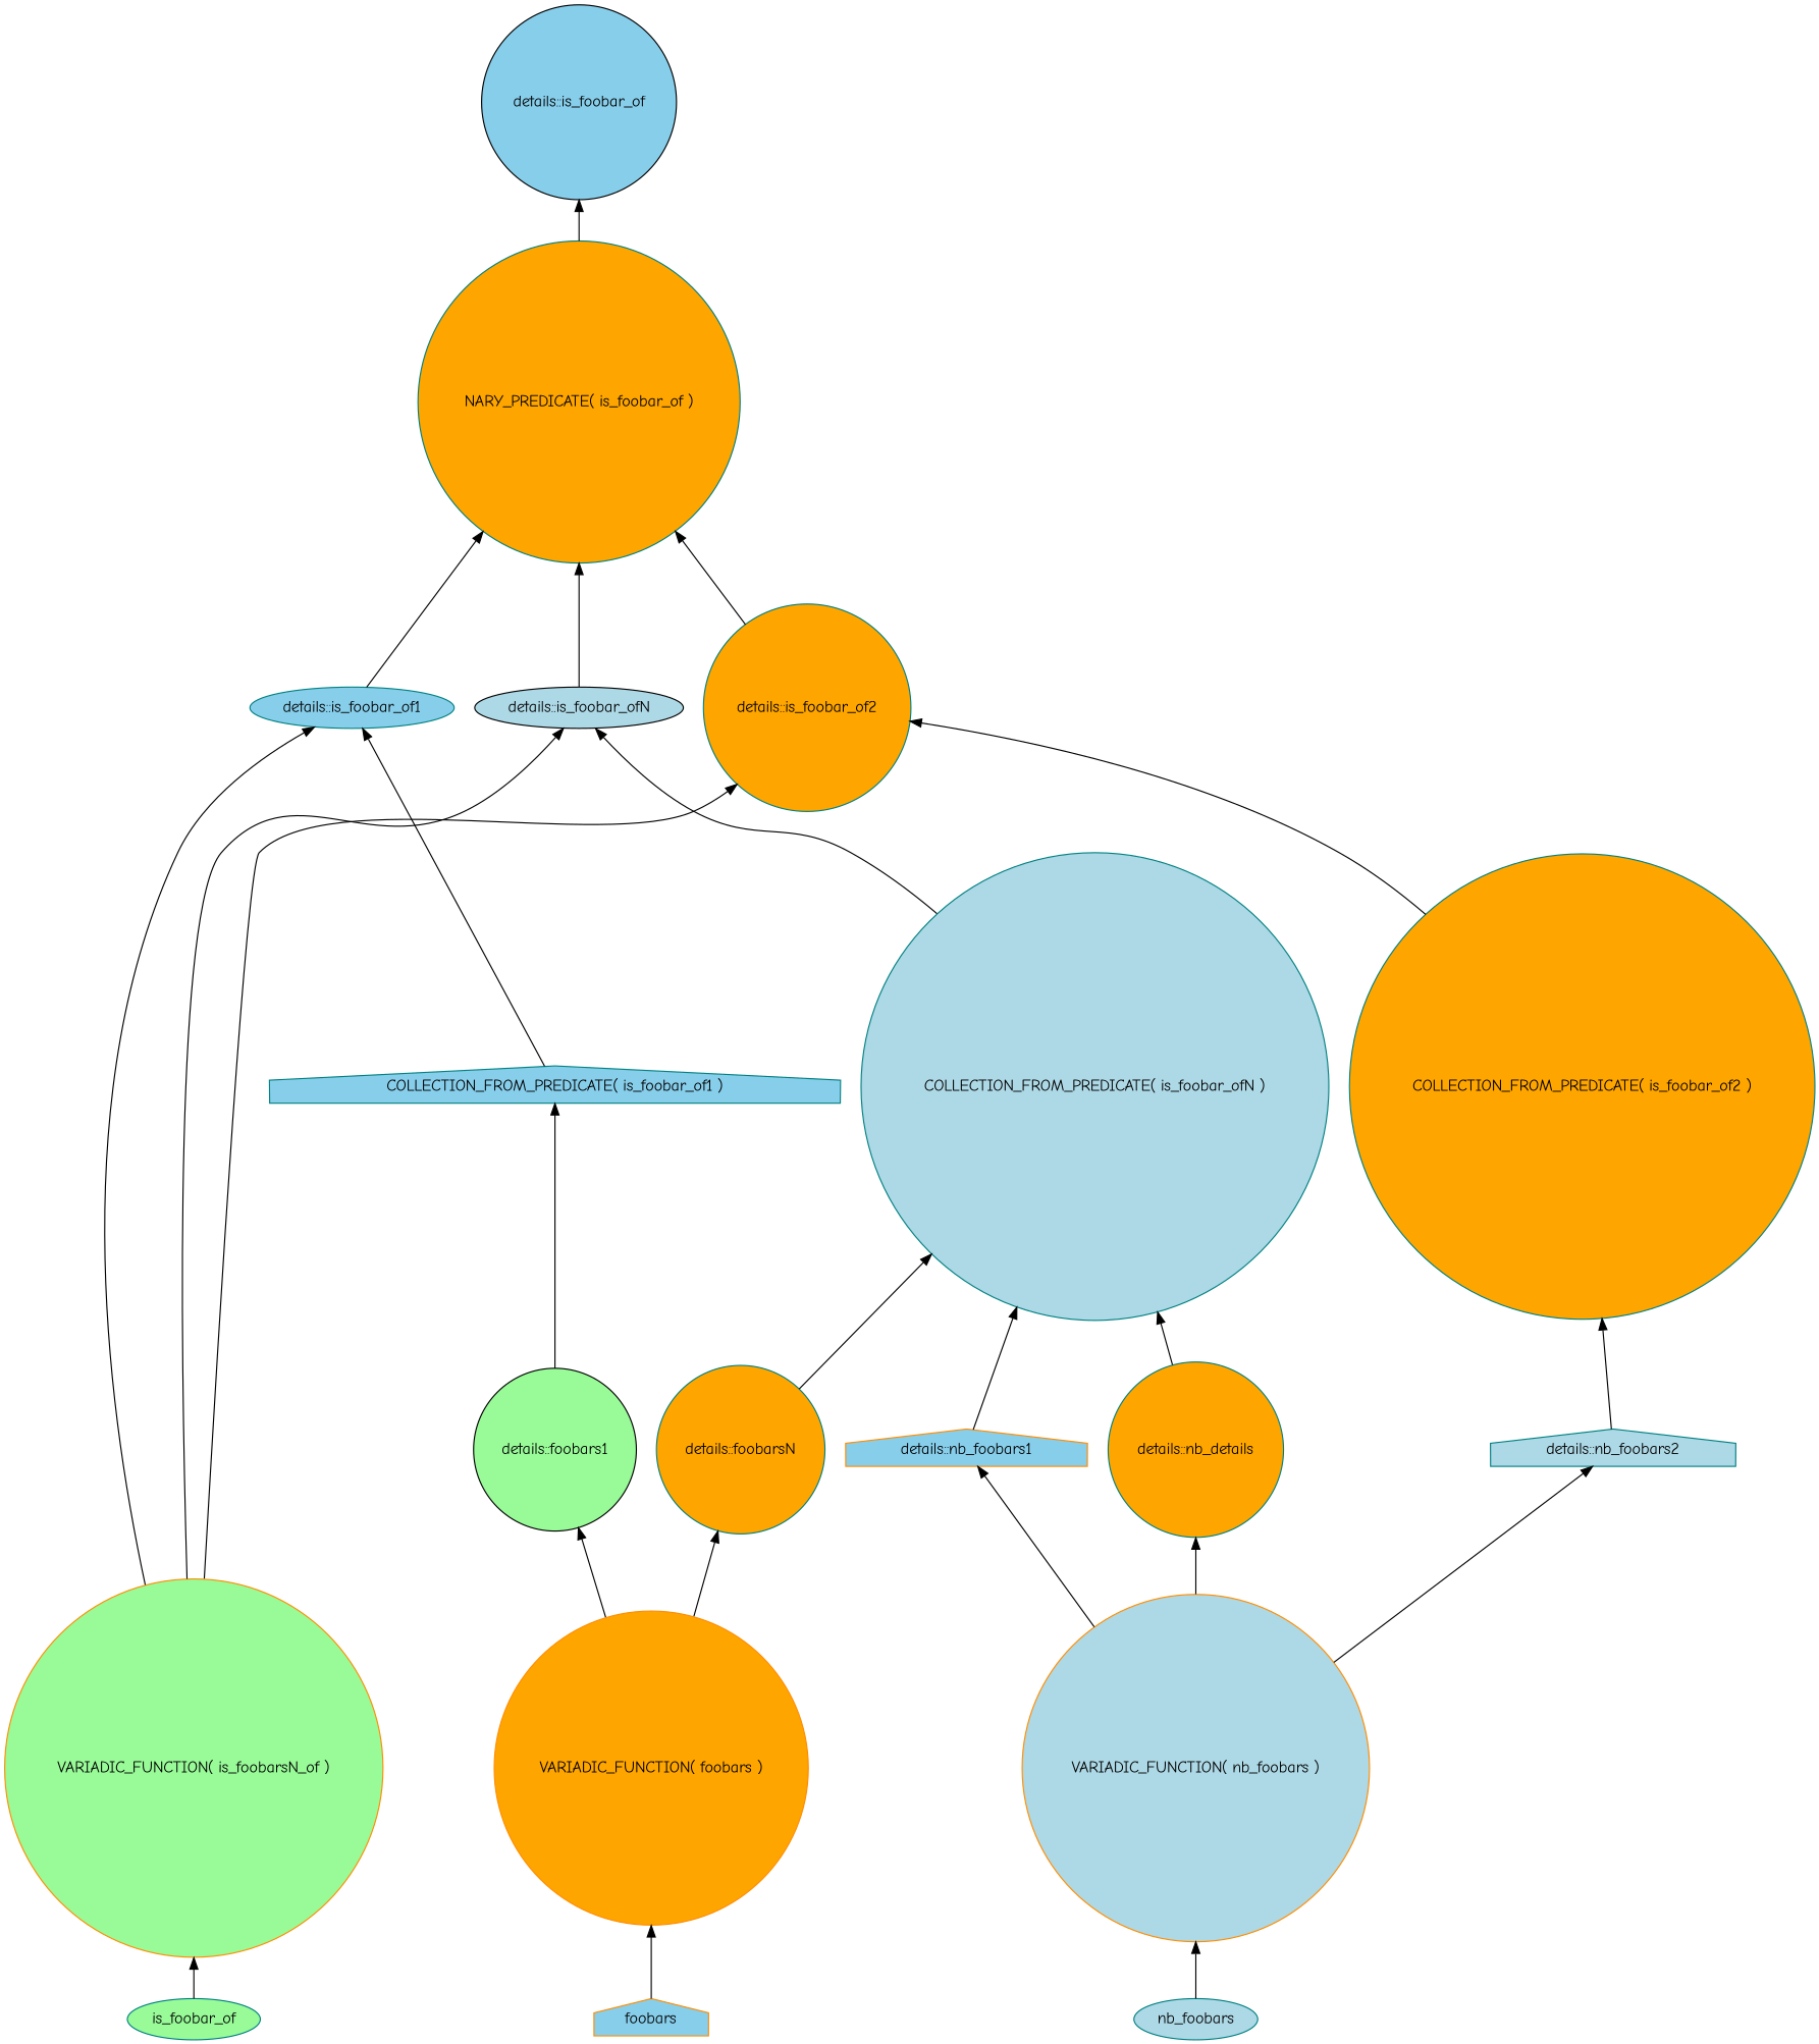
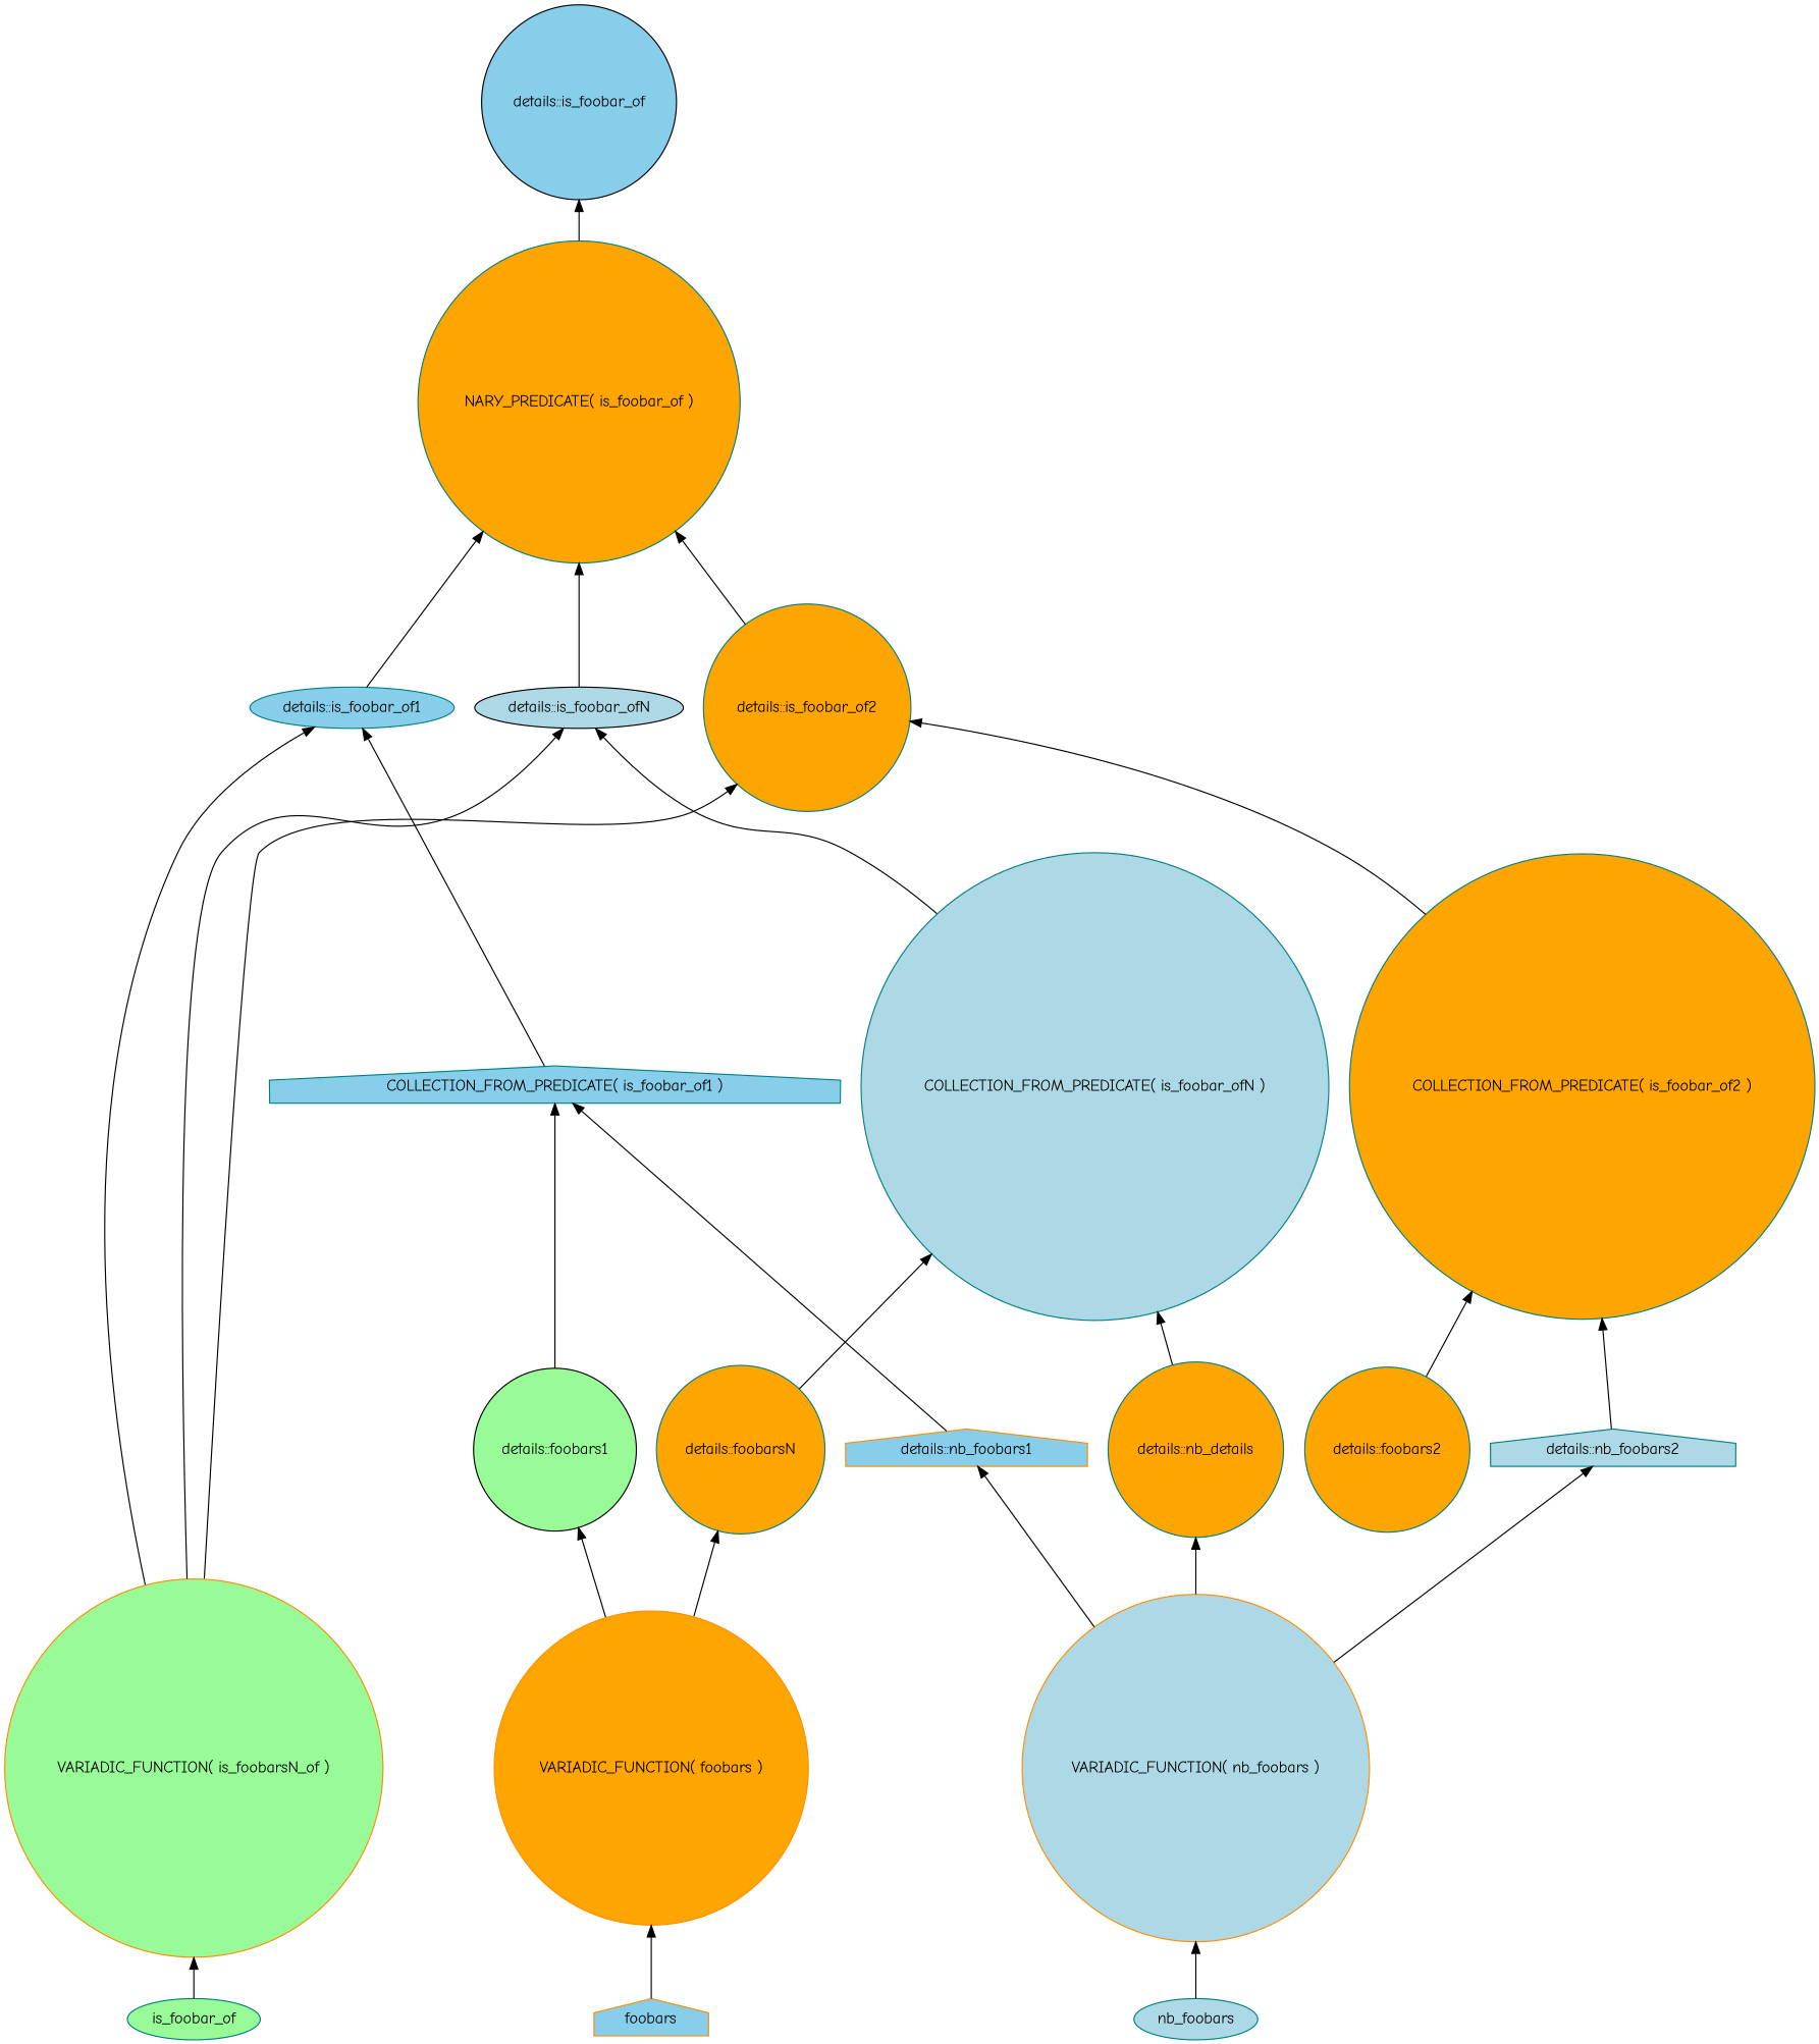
  digraph {
    fontname="Comic Neue"
    rankdir=BT
    node [color=teal fillcolor=orange fontname="Comic Neue" shape=circle style=filled]
    edge [fontname="Comic Neue"]
    is_foobar_of [fillcolor=palegreen shape=ellipse]
    foobars [color=darkorange fillcolor=skyblue shape=house]
    nb_foobars [fillcolor=lightblue shape=ellipse]
    n4 [color=darkorange fillcolor=palegreen label="VARIADIC_FUNCTION( is_foobarsN_of )"]
    n5 [color=darkorange label="VARIADIC_FUNCTION( foobars )"]
    n6 [color=darkorange fillcolor=lightblue label="VARIADIC_FUNCTION( nb_foobars )"]
    "details::is_foobar_of1" [fillcolor=skyblue shape=ellipse]
    "details::is_foobar_of2"
    "details::is_foobar_ofN" [color=black fillcolor=lightblue shape=ellipse]
    "details::foobars1" [color=black fillcolor=palegreen]
    "details::foobarsN"
    "details::nb_foobars1" [color=darkorange fillcolor=skyblue shape=house]
    "details::nb_foobars2" [fillcolor=lightblue shape=house]
    n14 [label="details::nb_details"]
    n15 [label="NARY_PREDICATE( is_foobar_of )"]
    "details::is_foobar_of" [color=black fillcolor=skyblue]
    n17 [fillcolor=skyblue label="COLLECTION_FROM_PREDICATE( is_foobar_of1 )" shape=house]
    n18 [label="COLLECTION_FROM_PREDICATE( is_foobar_of2 )"]
    n19 [fillcolor=lightblue label="COLLECTION_FROM_PREDICATE( is_foobar_ofN )"]
+   "details::foobars2"
    subgraph sub_1 {
      rank=same
      is_foobar_of
      foobars
      nb_foobars
    }
    subgraph sub_2 {
      rank=same
      n4
      n5
      n6
    }
    is_foobar_of -> n4
    foobars -> n5
    nb_foobars -> n6
    n4 -> "details::is_foobar_of1"
    n4 -> "details::is_foobar_of2"
    n4 -> "details::is_foobar_ofN"
    n5 -> "details::foobars1"
    n5 -> "details::foobarsN"
    n6 -> "details::nb_foobars1"
    n6 -> "details::nb_foobars2"
    n6 -> n14
    "details::is_foobar_of1" -> n15
    "details::is_foobar_of2" -> n15
    "details::is_foobar_ofN" -> n15
    "details::foobars1" -> n17
    "details::foobarsN" -> n19
-   "details::nb_foobars1" -> n19
+   "details::nb_foobars1" -> n17
    "details::nb_foobars2" -> n18
    n14 -> n19
    n15 -> "details::is_foobar_of"
    n17 -> "details::is_foobar_of1"
    n18 -> "details::is_foobar_of2"
    n19 -> "details::is_foobar_ofN"
+   "details::foobars2" -> n18
  }
